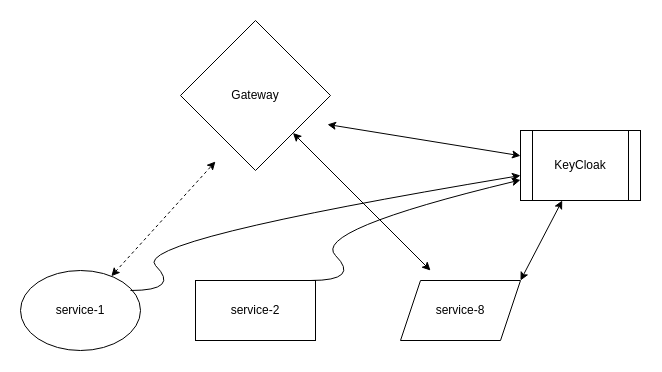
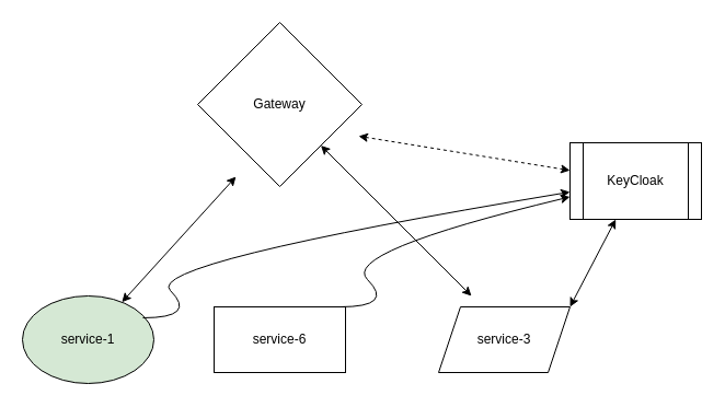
  <mxCell id="0" />
  <mxCell id="1" parent="0" />
- <mxCell id="2" value="&lt;span&gt;service-2&lt;/span&gt;" style="rounded=0;whiteSpace=wrap;html=1;" vertex="1" parent="1"><mxGeometry x="195" y="280" width="120" height="60" as="geometry" /></mxCell>
+ <mxCell id="2" value="&lt;span&gt;service-6&lt;/span&gt;" style="rounded=0;whiteSpace=wrap;html=1;" vertex="1" parent="1"><mxGeometry x="195" y="280" width="120" height="60" as="geometry" /></mxCell>
  <mxCell id="3" value="Gateway" style="rhombus;whiteSpace=wrap;html=1;" vertex="1" parent="1"><mxGeometry x="180" y="20" width="150" height="150" as="geometry" /></mxCell>
- <mxCell id="4" value="service-1" style="ellipse;whiteSpace=wrap;html=1;" vertex="1" parent="1"><mxGeometry x="20" y="270" width="120" height="80" as="geometry" /></mxCell>
- <mxCell id="5" value="&lt;span&gt;service-8&lt;/span&gt;" style="shape=parallelogram;perimeter=parallelogramPerimeter;whiteSpace=wrap;html=1;fixedSize=1;" vertex="1" parent="1"><mxGeometry x="400" y="280" width="120" height="60" as="geometry" /></mxCell>
+ <mxCell id="4" value="service-1" style="ellipse;whiteSpace=wrap;html=1;fillColor=#d5e8d4;" vertex="1" parent="1"><mxGeometry x="20" y="270" width="120" height="80" as="geometry" /></mxCell>
+ <mxCell id="5" value="&lt;span&gt;service-3&lt;/span&gt;" style="shape=parallelogram;perimeter=parallelogramPerimeter;whiteSpace=wrap;html=1;fixedSize=1;" vertex="1" parent="1"><mxGeometry x="400" y="280" width="120" height="60" as="geometry" /></mxCell>
  <mxCell id="6" value="KeyCloak" style="shape=process;whiteSpace=wrap;html=1;backgroundOutline=1;" vertex="1" parent="1"><mxGeometry x="520" y="130" width="120" height="70" as="geometry" /></mxCell>
- <mxCell id="7" value="" style="endArrow=classic;startArrow=classic;html=1;exitX=0.98;exitY=0.693;exitDx=0;exitDy=0;exitPerimeter=0;" edge="1" parent="1" source="3" target="6"><mxGeometry width="50" height="50" relative="1" as="geometry"><mxPoint x="360" y="170" as="sourcePoint" /><mxPoint x="410" y="120" as="targetPoint" /></mxGeometry></mxCell>
+ <mxCell id="7" value="" style="endArrow=classic;startArrow=classic;html=1;exitX=0.98;exitY=0.693;exitDx=0;exitDy=0;exitPerimeter=0;dashed=1;" edge="1" parent="1" source="3" target="6"><mxGeometry width="50" height="50" relative="1" as="geometry"><mxPoint x="360" y="170" as="sourcePoint" /><mxPoint x="410" y="120" as="targetPoint" /></mxGeometry></mxCell>
  <mxCell id="8" value="" style="endArrow=classic;startArrow=classic;html=1;entryX=1;entryY=1;entryDx=0;entryDy=0;" edge="1" parent="1" target="3"><mxGeometry width="50" height="50" relative="1" as="geometry"><mxPoint x="430" y="270" as="sourcePoint" /><mxPoint x="440" y="200" as="targetPoint" /></mxGeometry></mxCell>
- <mxCell id="9" value="" style="endArrow=classic;startArrow=classic;html=1;entryX=0.233;entryY=0.94;entryDx=0;entryDy=0;entryPerimeter=0;dashed=1;" edge="1" parent="1" source="4" target="3"><mxGeometry width="50" height="50" relative="1" as="geometry"><mxPoint x="130" y="250" as="sourcePoint" /><mxPoint x="180" y="200" as="targetPoint" /></mxGeometry></mxCell>
+ <mxCell id="9" value="" style="endArrow=classic;startArrow=classic;html=1;entryX=0.233;entryY=0.94;entryDx=0;entryDy=0;entryPerimeter=0;" edge="1" parent="1" source="4" target="3"><mxGeometry width="50" height="50" relative="1" as="geometry"><mxPoint x="130" y="250" as="sourcePoint" /><mxPoint x="180" y="200" as="targetPoint" /></mxGeometry></mxCell>
  <mxCell id="10" value="" style="endArrow=classic;startArrow=classic;html=1;" edge="1" parent="1" target="6"><mxGeometry width="50" height="50" relative="1" as="geometry"><mxPoint x="520" y="280" as="sourcePoint" /><mxPoint x="570" y="230" as="targetPoint" /></mxGeometry></mxCell>
  <mxCell id="11" value="" style="curved=1;endArrow=classic;html=1;" edge="1" parent="1" target="6"><mxGeometry width="50" height="50" relative="1" as="geometry"><mxPoint x="310" y="280" as="sourcePoint" /><mxPoint x="360" y="230" as="targetPoint" /><Array as="points"><mxPoint x="360" y="280" /><mxPoint x="310" y="230" /></Array></mxGeometry></mxCell>
  <mxCell id="12" value="" style="curved=1;endArrow=classic;html=1;" edge="1" parent="1" target="6"><mxGeometry width="50" height="50" relative="1" as="geometry"><mxPoint x="130" y="290" as="sourcePoint" /><mxPoint x="180" y="240" as="targetPoint" /><Array as="points"><mxPoint x="180" y="290" /><mxPoint x="130" y="240" /></Array></mxGeometry></mxCell>
